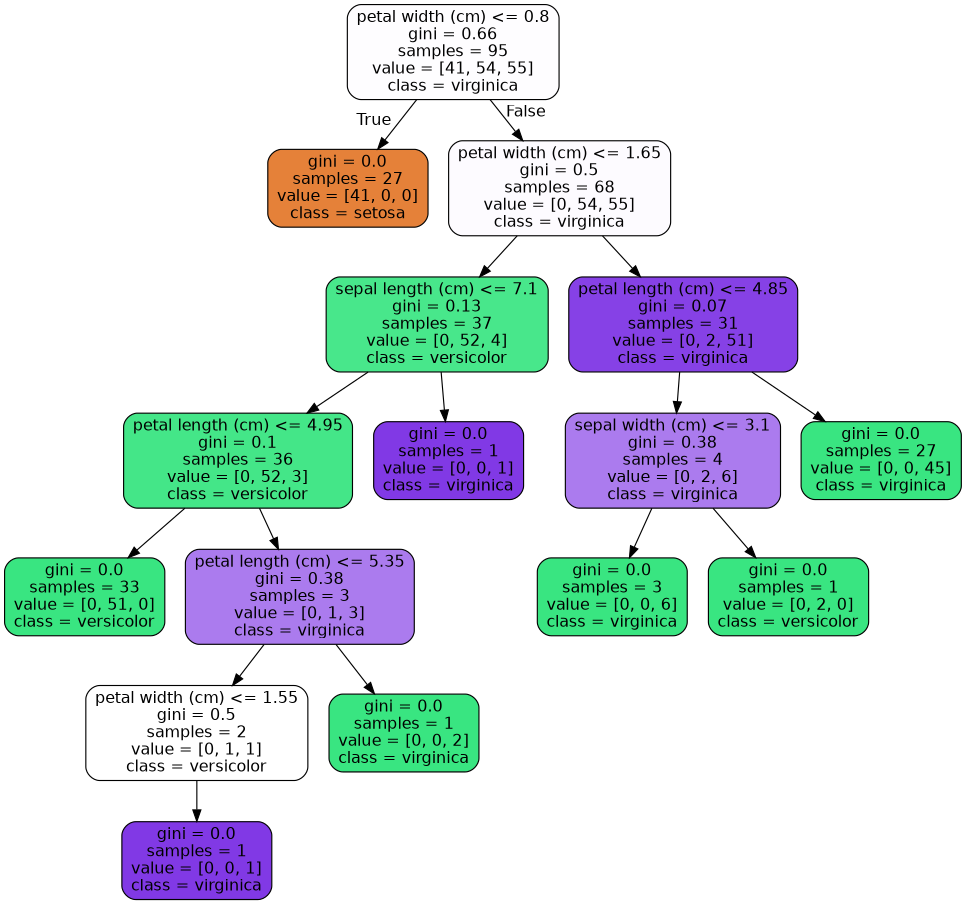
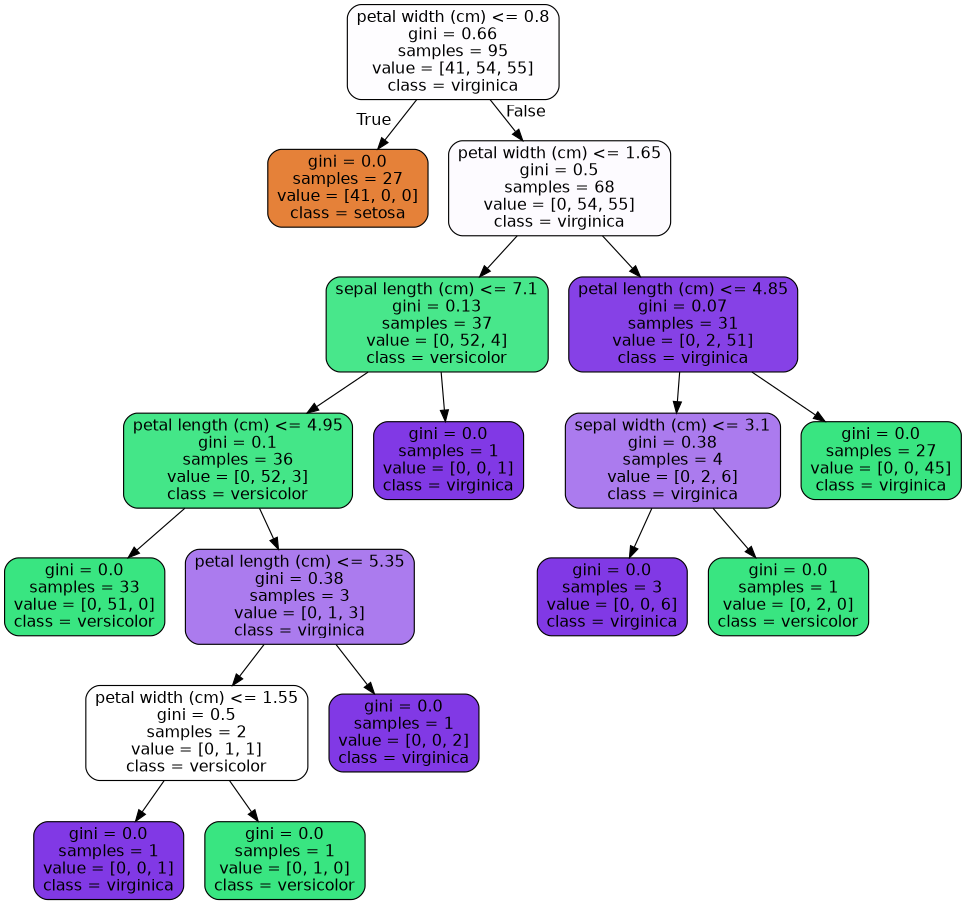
  digraph {
    node [color=black fillcolor="#8139e5" fontname=helvetica shape=box style="filled, rounded"]
    edge [fontname=helvetica]
    n1 [fillcolor="#fefdff" label="petal width (cm) <= 0.8\ngini = 0.66\nsamples = 95\nvalue = [41, 54, 55]\nclass = virginica"]
    n2 [fillcolor="#e58139" label="gini = 0.0\nsamples = 27\nvalue = [41, 0, 0]\nclass = setosa"]
    n3 [fillcolor="#fdfbff" label="petal width (cm) <= 1.65\ngini = 0.5\nsamples = 68\nvalue = [0, 54, 55]\nclass = virginica"]
    n4 [fillcolor="#48e78b" label="sepal length (cm) <= 7.1\ngini = 0.13\nsamples = 37\nvalue = [0, 52, 4]\nclass = versicolor"]
    n5 [fillcolor="#8641e6" label="petal length (cm) <= 4.85\ngini = 0.07\nsamples = 31\nvalue = [0, 2, 51]\nclass = virginica"]
    n6 [fillcolor="#44e688" label="petal length (cm) <= 4.95\ngini = 0.1\nsamples = 36\nvalue = [0, 52, 3]\nclass = versicolor"]
    n7 [label="gini = 0.0\nsamples = 1\nvalue = [0, 0, 1]\nclass = virginica"]
    n8 [fillcolor="#ab7bee" label="sepal width (cm) <= 3.1\ngini = 0.38\nsamples = 4\nvalue = [0, 2, 6]\nclass = virginica"]
    n9 [fillcolor="#39e581" label="gini = 0.0\nsamples = 27\nvalue = [0, 0, 45]\nclass = virginica"]
    n10 [fillcolor="#39e581" label="gini = 0.0\nsamples = 33\nvalue = [0, 51, 0]\nclass = versicolor"]
    n11 [fillcolor="#ab7bee" label="petal length (cm) <= 5.35\ngini = 0.38\nsamples = 3\nvalue = [0, 1, 3]\nclass = virginica"]
    n12 [fillcolor="#ffffff" label="petal width (cm) <= 1.55\ngini = 0.5\nsamples = 2\nvalue = [0, 1, 1]\nclass = versicolor"]
-   n13 [fillcolor="#39e581" label="gini = 0.0\nsamples = 1\nvalue = [0, 0, 2]\nclass = virginica"]
+   n13 [label="gini = 0.0\nsamples = 1\nvalue = [0, 0, 2]\nclass = virginica"]
    n14 [label="gini = 0.0\nsamples = 1\nvalue = [0, 0, 1]\nclass = virginica"]
-   n16 [fillcolor="#39e581" label="gini = 0.0\nsamples = 3\nvalue = [0, 0, 6]\nclass = virginica"]
+   n15 [fillcolor="#39e581" label="gini = 0.0\nsamples = 1\nvalue = [0, 1, 0]\nclass = versicolor"]
+   n16 [label="gini = 0.0\nsamples = 3\nvalue = [0, 0, 6]\nclass = virginica"]
    n17 [fillcolor="#39e581" label="gini = 0.0\nsamples = 1\nvalue = [0, 2, 0]\nclass = versicolor"]
    n1 -> n2 [headlabel=True labelangle=45 labeldistance=2.5]
    n1 -> n3 [headlabel=False labelangle=-45 labeldistance=2.5]
    n3 -> n4
    n3 -> n5
    n4 -> n6
    n4 -> n7
    n5 -> n8
    n5 -> n9
    n6 -> n10
    n6 -> n11
    n8 -> n16
    n8 -> n17
    n11 -> n12
    n11 -> n13
    n12 -> n14
+   n12 -> n15
  }
